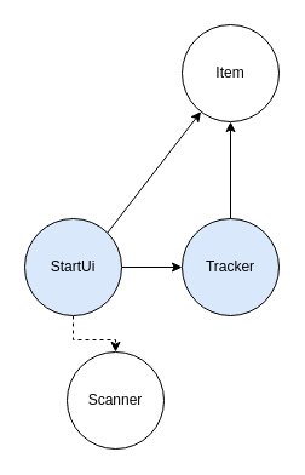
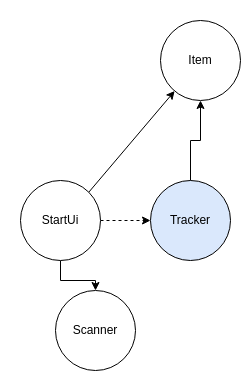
  <mxCell id="0" />
  <mxCell id="1" parent="0" />
- <mxCell id="2" value="Item" style="ellipse;whiteSpace=wrap;html=1;aspect=fixed;" parent="1" vertex="1"><mxGeometry x="150" y="20" width="80" height="80" as="geometry" /></mxCell>
+ <mxCell id="2" value="Item" style="ellipse;whiteSpace=wrap;html=1;aspect=fixed;" parent="1" vertex="1"><mxGeometry x="160" y="20" width="80" height="80" as="geometry" /></mxCell>
  <mxCell id="3" value="Scanner" style="ellipse;whiteSpace=wrap;html=1;aspect=fixed;" parent="1" vertex="1"><mxGeometry x="55" y="290" width="80" height="80" as="geometry" /></mxCell>
- <mxCell id="4" value="" style="edgeStyle=orthogonalEdgeStyle;rounded=0;orthogonalLoop=1;jettySize=auto;html=1;" parent="1" source="7" target="9" edge="1"><mxGeometry relative="1" as="geometry" /></mxCell>
- <mxCell id="5" value="" style="edgeStyle=orthogonalEdgeStyle;rounded=0;orthogonalLoop=1;jettySize=auto;html=1;dashed=1;" parent="1" source="7" target="3" edge="1"><mxGeometry relative="1" as="geometry" /></mxCell>
+ <mxCell id="4" value="" style="edgeStyle=orthogonalEdgeStyle;rounded=0;orthogonalLoop=1;jettySize=auto;html=1;dashed=1;" parent="1" source="7" target="9" edge="1"><mxGeometry relative="1" as="geometry" /></mxCell>
+ <mxCell id="5" value="" style="edgeStyle=orthogonalEdgeStyle;rounded=0;orthogonalLoop=1;jettySize=auto;html=1;" parent="1" source="7" target="3" edge="1"><mxGeometry relative="1" as="geometry" /></mxCell>
  <mxCell id="6" style="edgeStyle=none;rounded=0;orthogonalLoop=1;jettySize=auto;html=1;exitX=1;exitY=0;exitDx=0;exitDy=0;" edge="1" parent="1" source="7" target="2"><mxGeometry relative="1" as="geometry" /></mxCell>
- <mxCell id="7" value="StartUi" style="ellipse;whiteSpace=wrap;html=1;aspect=fixed;fillColor=#dae8fc;" parent="1" vertex="1"><mxGeometry x="20" y="180" width="80" height="80" as="geometry" /></mxCell>
+ <mxCell id="7" value="StartUi" style="ellipse;whiteSpace=wrap;html=1;aspect=fixed;" parent="1" vertex="1"><mxGeometry x="20" y="180" width="80" height="80" as="geometry" /></mxCell>
  <mxCell id="8" value="" style="edgeStyle=orthogonalEdgeStyle;rounded=0;orthogonalLoop=1;jettySize=auto;html=1;" parent="1" source="9" target="2" edge="1"><mxGeometry relative="1" as="geometry" /></mxCell>
  <mxCell id="9" value="Tracker" style="ellipse;whiteSpace=wrap;html=1;aspect=fixed;fillColor=#dae8fc;" parent="1" vertex="1"><mxGeometry x="150" y="180" width="80" height="80" as="geometry" /></mxCell>
